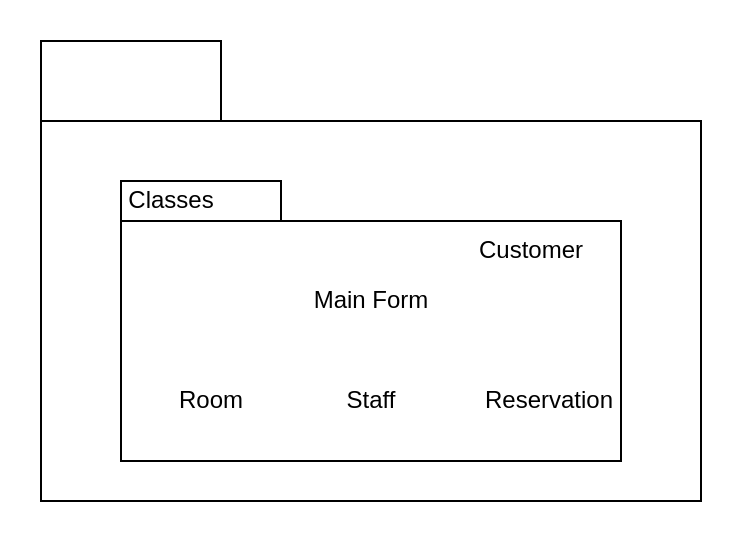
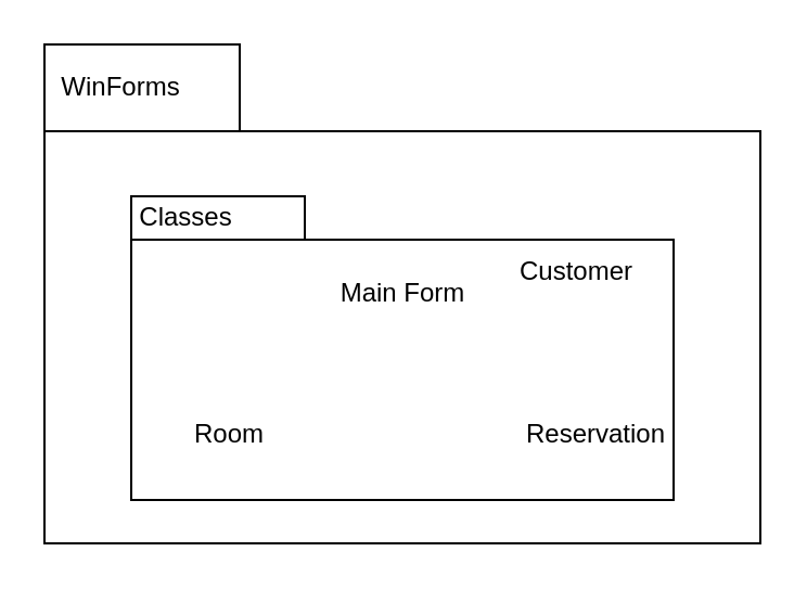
  <mxCell id="0" />
  <mxCell id="1" parent="0" />
  <mxCell id="2" value="" style="shape=folder;fontStyle=1;spacingTop=10;tabWidth=90;tabHeight=40;tabPosition=left;html=1;" vertex="1" parent="1"><mxGeometry x="20" y="20" width="330" height="230" as="geometry" /></mxCell>
+ <mxCell id="3" value="WinForms" style="text;html=1;align=center;verticalAlign=middle;resizable=0;points=[];autosize=1;strokeColor=none;fillColor=none;" vertex="1" parent="1"><mxGeometry x="20" y="30" width="70" height="20" as="geometry" /></mxCell>
  <mxCell id="4" value="" style="shape=folder;fontStyle=1;spacingTop=10;tabWidth=80;tabHeight=20;tabPosition=left;html=1;" vertex="1" parent="1"><mxGeometry x="60" y="90" width="250" height="140" as="geometry" /></mxCell>
  <mxCell id="5" value="Classes" style="text;html=1;align=center;verticalAlign=middle;resizable=0;points=[];autosize=1;strokeColor=none;fillColor=none;" vertex="1" parent="1"><mxGeometry x="55" y="90" width="60" height="20" as="geometry" /></mxCell>
- <mxCell id="6" value="Main Form" style="text;html=1;align=center;verticalAlign=middle;resizable=0;points=[];autosize=1;strokeColor=none;fillColor=none;" vertex="1" parent="1"><mxGeometry x="150" y="140" width="70" height="20" as="geometry" /></mxCell>
+ <mxCell id="6" value="Main Form" style="text;html=1;align=center;verticalAlign=middle;resizable=0;points=[];autosize=1;strokeColor=none;fillColor=none;" vertex="1" parent="1"><mxGeometry x="150" y="125" width="70" height="20" as="geometry" /></mxCell>
  <mxCell id="7" value="Customer" style="text;html=1;align=center;verticalAlign=middle;resizable=0;points=[];autosize=1;strokeColor=none;fillColor=none;" vertex="1" parent="1"><mxGeometry x="230" y="115" width="70" height="20" as="geometry" /></mxCell>
  <mxCell id="8" value="Room" style="text;html=1;align=center;verticalAlign=middle;resizable=0;points=[];autosize=1;strokeColor=none;fillColor=none;" vertex="1" parent="1"><mxGeometry x="80" y="190" width="50" height="20" as="geometry" /></mxCell>
- <mxCell id="9" value="Staff" style="text;html=1;align=center;verticalAlign=middle;resizable=0;points=[];autosize=1;strokeColor=none;fillColor=none;" vertex="1" parent="1"><mxGeometry x="165" y="190" width="40" height="20" as="geometry" /></mxCell>
  <mxCell id="10" value="Reservation" style="text;html=1;align=center;verticalAlign=middle;resizable=0;points=[];autosize=1;strokeColor=none;fillColor=none;" vertex="1" parent="1"><mxGeometry x="234" y="190" width="80" height="20" as="geometry" /></mxCell>
